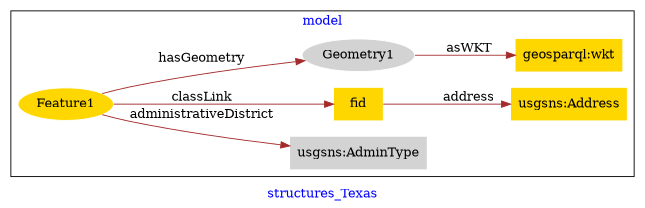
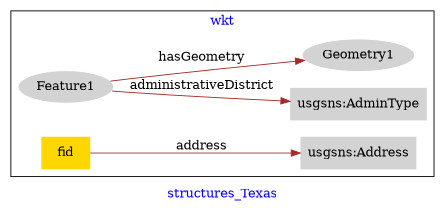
  digraph {
    fontcolor=blue
    label=structures_Texas
    rankdir=LR
    remincross=true
    node [fillcolor=lightgray style=filled shape=plaintext]
    edge [color=brown fontcolor=black]
-   n1 [color=white fillcolor=gold label=Feature1 shape=""]
-   n2 [fillcolor=gold label="usgsns:Address"]
+   n1 [color=white label=Feature1 shape=""]
+   n2 [label="usgsns:Address"]
    n3 [label="usgsns:AdminType"]
    n4 [fillcolor=gold label=fid]
    n5 [color=white label=Geometry1 shape=""]
-   n6 [fillcolor=gold label="geosparql:wkt"]
    subgraph cluster_1 {
-     label=model
+     label=wkt
      n1
      n2
      n3
      n4
      n5
-     n6
    }
    n1 -> n3 [label=administrativeDistrict]
-   n1 -> n4 [label=classLink]
    n1 -> n5 [label=hasGeometry]
    n4 -> n2 [label=address]
-   n5 -> n6 [label=asWKT]
  }
